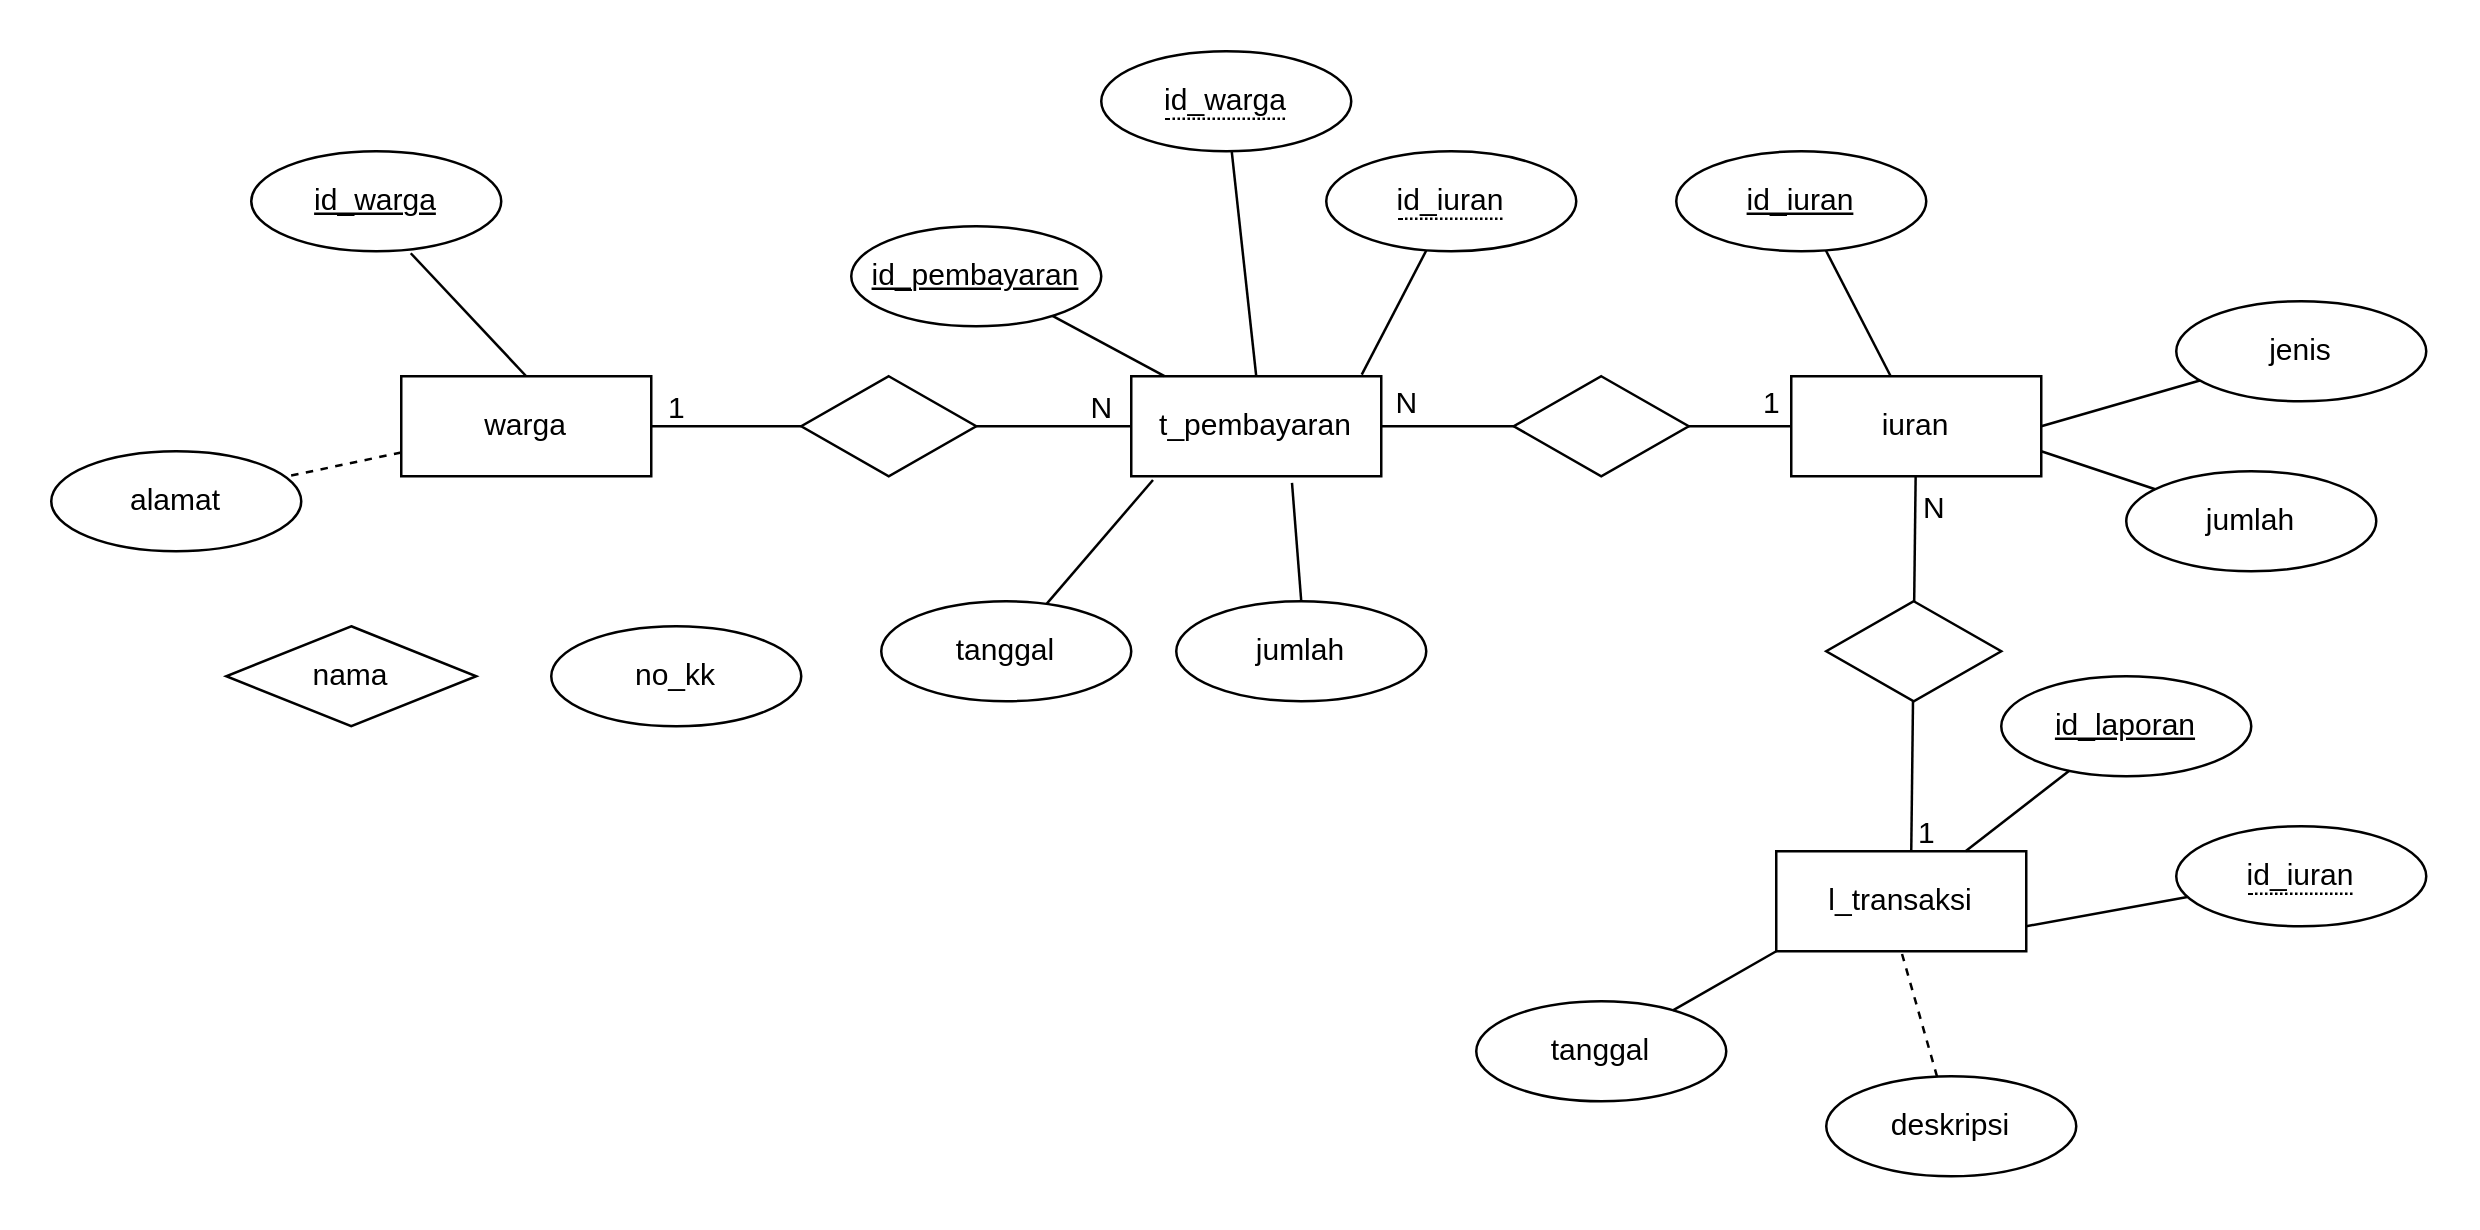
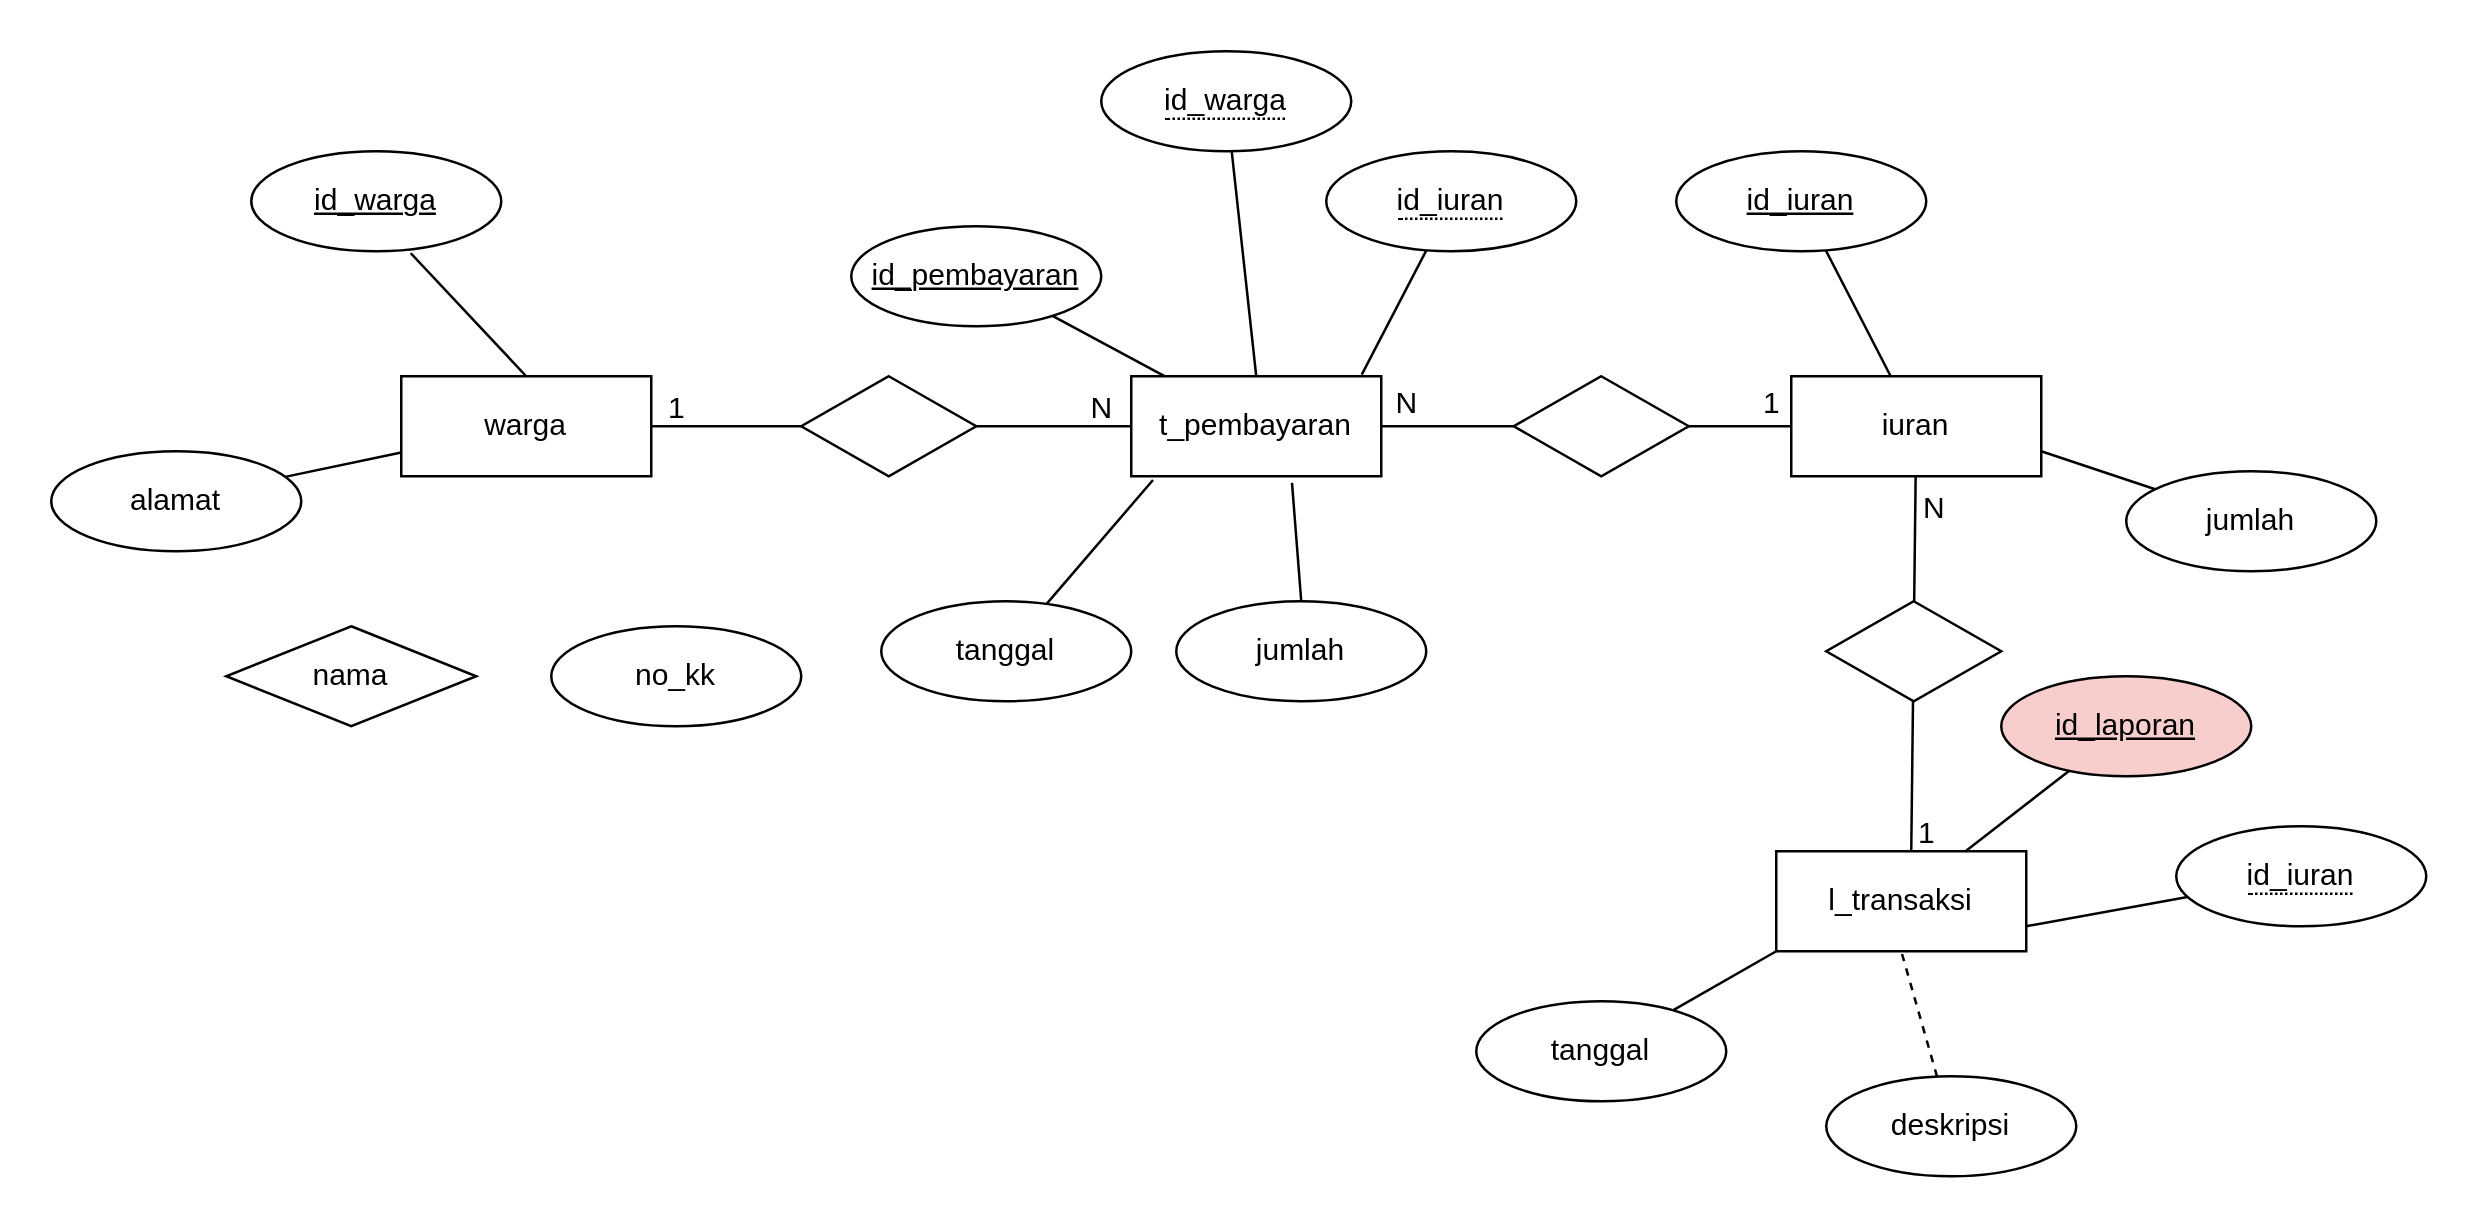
  <mxCell id="0" />
  <mxCell id="1" parent="0" />
  <mxCell id="2" value="nama" style="rhombus;whiteSpace=wrap;html=1;align=center;" parent="1" vertex="1"><mxGeometry x="90" y="250" width="100" height="40" as="geometry" /></mxCell>
  <mxCell id="3" value="iuran" style="whiteSpace=wrap;html=1;align=center;" parent="1" vertex="1"><mxGeometry x="716" y="150" width="100" height="40" as="geometry" /></mxCell>
  <mxCell id="4" value="t_pembayaran" style="whiteSpace=wrap;html=1;align=center;" parent="1" vertex="1"><mxGeometry x="452" y="150" width="100" height="40" as="geometry" /></mxCell>
  <mxCell id="5" value="l_transaksi" style="whiteSpace=wrap;html=1;align=center;" parent="1" vertex="1"><mxGeometry x="710" y="340" width="100" height="40" as="geometry" /></mxCell>
  <mxCell id="6" value="warga" style="whiteSpace=wrap;html=1;align=center;" parent="1" vertex="1"><mxGeometry x="160" y="150" width="100" height="40" as="geometry" /></mxCell>
  <mxCell id="7" value="id_pembayaran" style="ellipse;whiteSpace=wrap;html=1;align=center;fontStyle=4;" parent="1" vertex="1"><mxGeometry x="340" y="90" width="100" height="40" as="geometry" /></mxCell>
  <mxCell id="8" value="alamat" style="ellipse;whiteSpace=wrap;html=1;align=center;" parent="1" vertex="1"><mxGeometry x="20" y="180" width="100" height="40" as="geometry" /></mxCell>
  <mxCell id="9" value="no_kk" style="ellipse;whiteSpace=wrap;html=1;align=center;" parent="1" vertex="1"><mxGeometry x="220" y="250" width="100" height="40" as="geometry" /></mxCell>
- <mxCell id="10" value="" style="endArrow=none;html=1;rounded=0;entryX=0.935;entryY=0.256;entryDx=0;entryDy=0;entryPerimeter=0;dashed=1;" parent="1" source="6" target="8" edge="1"><mxGeometry relative="1" as="geometry"><mxPoint x="0" y="170" as="sourcePoint" /><mxPoint x="0" y="170" as="targetPoint" /></mxGeometry></mxCell>
+ <mxCell id="10" value="" style="endArrow=none;html=1;rounded=0;entryX=0.935;entryY=0.256;entryDx=0;entryDy=0;entryPerimeter=0;" parent="1" source="6" target="8" edge="1"><mxGeometry relative="1" as="geometry"><mxPoint x="0" y="170" as="sourcePoint" /><mxPoint x="0" y="170" as="targetPoint" /></mxGeometry></mxCell>
  <mxCell id="11" value="" style="endArrow=none;html=1;rounded=0;exitX=0.638;exitY=1.02;exitDx=0;exitDy=0;exitPerimeter=0;entryX=0.5;entryY=0;entryDx=0;entryDy=0;" parent="1" source="12" target="6" edge="1"><mxGeometry relative="1" as="geometry"><mxPoint x="190" y="110" as="sourcePoint" /><mxPoint x="350" y="110" as="targetPoint" /></mxGeometry></mxCell>
  <mxCell id="12" value="id_warga" style="ellipse;whiteSpace=wrap;html=1;align=center;fontStyle=4;" parent="1" vertex="1"><mxGeometry x="100" y="60" width="100" height="40" as="geometry" /></mxCell>
  <mxCell id="13" value="" style="endArrow=none;html=1;rounded=0;entryX=0;entryY=0.5;entryDx=0;entryDy=0;" parent="1" source="40" target="4" edge="1"><mxGeometry relative="1" as="geometry"><mxPoint x="260" y="170" as="sourcePoint" /><mxPoint x="420" y="170" as="targetPoint" /></mxGeometry></mxCell>
  <mxCell id="14" value="" style="endArrow=none;html=1;rounded=0;entryX=0;entryY=0.5;entryDx=0;entryDy=0;" parent="1" source="4" target="3" edge="1"><mxGeometry relative="1" as="geometry"><mxPoint x="552" y="170" as="sourcePoint" /><mxPoint x="712" y="170" as="targetPoint" /></mxGeometry></mxCell>
- <mxCell id="15" value="jenis" style="ellipse;whiteSpace=wrap;html=1;align=center;" parent="1" vertex="1"><mxGeometry x="870" y="120" width="100" height="40" as="geometry" /></mxCell>
  <mxCell id="16" value="jumlah" style="ellipse;whiteSpace=wrap;html=1;align=center;" parent="1" vertex="1"><mxGeometry x="850" y="188" width="100" height="40" as="geometry" /></mxCell>
- <mxCell id="17" value="" style="endArrow=none;html=1;rounded=0;entryX=1;entryY=0.5;entryDx=0;entryDy=0;" parent="1" source="15" target="3" edge="1"><mxGeometry relative="1" as="geometry"><mxPoint x="420" y="90" as="sourcePoint" /><mxPoint x="420" y="90" as="targetPoint" /></mxGeometry></mxCell>
  <mxCell id="18" value="" style="endArrow=none;html=1;rounded=0;entryX=1;entryY=0.75;entryDx=0;entryDy=0;" parent="1" source="16" target="3" edge="1"><mxGeometry relative="1" as="geometry"><mxPoint x="550" y="90" as="sourcePoint" /><mxPoint x="550" y="90" as="targetPoint" /></mxGeometry></mxCell>
  <mxCell id="19" value="" style="endArrow=none;html=1;rounded=0;entryX=0.133;entryY=-0.001;entryDx=0;entryDy=0;entryPerimeter=0;" parent="1" source="7" target="4" edge="1"><mxGeometry relative="1" as="geometry"><mxPoint x="460" y="100" as="sourcePoint" /><mxPoint x="460" y="260" as="targetPoint" /></mxGeometry></mxCell>
  <mxCell id="20" value="&lt;span style=&quot;border-bottom: 1px dotted&quot;&gt;id_warga&lt;/span&gt;" style="ellipse;whiteSpace=wrap;html=1;align=center;" parent="1" vertex="1"><mxGeometry x="440" y="20" width="100" height="40" as="geometry" /></mxCell>
  <mxCell id="21" value="" style="endArrow=none;html=1;rounded=0;entryX=0.5;entryY=0;entryDx=0;entryDy=0;" parent="1" source="20" target="4" edge="1"><mxGeometry relative="1" as="geometry"><mxPoint x="540" y="100" as="sourcePoint" /><mxPoint x="540" y="260" as="targetPoint" /></mxGeometry></mxCell>
  <mxCell id="22" value="&lt;span style=&quot;border-bottom: 1px dotted&quot;&gt;id_iuran&lt;/span&gt;" style="ellipse;whiteSpace=wrap;html=1;align=center;" parent="1" vertex="1"><mxGeometry x="530" y="60" width="100" height="40" as="geometry" /></mxCell>
  <mxCell id="23" value="" style="endArrow=none;html=1;rounded=0;entryX=0.922;entryY=-0.016;entryDx=0;entryDy=0;entryPerimeter=0;" parent="1" source="22" target="4" edge="1"><mxGeometry relative="1" as="geometry"><mxPoint x="580" y="100" as="sourcePoint" /><mxPoint x="580" y="260" as="targetPoint" /></mxGeometry></mxCell>
  <mxCell id="24" value="" style="endArrow=none;html=1;rounded=0;entryX=0.54;entryY=0;entryDx=0;entryDy=0;entryPerimeter=0;" parent="1" source="3" target="5" edge="1"><mxGeometry relative="1" as="geometry"><mxPoint x="766" y="190" as="sourcePoint" /><mxPoint x="766" y="350" as="targetPoint" /></mxGeometry></mxCell>
  <mxCell id="25" value="id_iuran" style="ellipse;whiteSpace=wrap;html=1;align=center;fontStyle=4;" parent="1" vertex="1"><mxGeometry x="670" y="60" width="100" height="40" as="geometry" /></mxCell>
  <mxCell id="26" value="tanggal" style="ellipse;whiteSpace=wrap;html=1;align=center;" parent="1" vertex="1"><mxGeometry x="352" y="240" width="100" height="40" as="geometry" /></mxCell>
  <mxCell id="27" value="" style="endArrow=none;html=1;rounded=0;entryX=0.087;entryY=1.037;entryDx=0;entryDy=0;entryPerimeter=0;" parent="1" source="26" target="4" edge="1"><mxGeometry relative="1" as="geometry"><mxPoint x="402" y="60" as="sourcePoint" /><mxPoint x="402" y="60" as="targetPoint" /></mxGeometry></mxCell>
  <mxCell id="28" value="jumlah" style="ellipse;whiteSpace=wrap;html=1;align=center;fontStyle=0;" parent="1" vertex="1"><mxGeometry x="470" y="240" width="100" height="40" as="geometry" /></mxCell>
  <mxCell id="29" value="" style="endArrow=none;html=1;rounded=0;exitX=0.643;exitY=1.066;exitDx=0;exitDy=0;exitPerimeter=0;entryX=0.5;entryY=0;entryDx=0;entryDy=0;" parent="1" source="4" target="28" edge="1"><mxGeometry relative="1" as="geometry"><mxPoint x="520" y="180" as="sourcePoint" /><mxPoint x="680" y="180" as="targetPoint" /></mxGeometry></mxCell>
  <mxCell id="30" value="" style="endArrow=none;html=1;rounded=0;" parent="1" source="25" target="3" edge="1"><mxGeometry relative="1" as="geometry"><mxPoint x="720" y="100" as="sourcePoint" /><mxPoint x="720" y="260" as="targetPoint" /></mxGeometry></mxCell>
- <mxCell id="31" value="id_laporan" style="ellipse;whiteSpace=wrap;html=1;align=center;fontStyle=4;" parent="1" vertex="1"><mxGeometry x="800" y="270" width="100" height="40" as="geometry" /></mxCell>
+ <mxCell id="31" value="id_laporan" style="ellipse;whiteSpace=wrap;html=1;align=center;fontStyle=4;fillColor=#f8cecc;" parent="1" vertex="1"><mxGeometry x="800" y="270" width="100" height="40" as="geometry" /></mxCell>
  <mxCell id="32" value="&lt;span style=&quot;border-bottom: 1px dotted&quot;&gt;id_iuran&lt;/span&gt;" style="ellipse;whiteSpace=wrap;html=1;align=center;" parent="1" vertex="1"><mxGeometry x="870" y="330" width="100" height="40" as="geometry" /></mxCell>
  <mxCell id="33" value="" style="endArrow=none;html=1;rounded=0;" parent="1" source="31" target="5" edge="1"><mxGeometry relative="1" as="geometry"><mxPoint x="850" y="310" as="sourcePoint" /><mxPoint x="850" y="470" as="targetPoint" /></mxGeometry></mxCell>
  <mxCell id="34" value="" style="endArrow=none;html=1;rounded=0;entryX=1;entryY=0.75;entryDx=0;entryDy=0;" parent="1" source="32" target="5" edge="1"><mxGeometry relative="1" as="geometry"><mxPoint x="920" y="370" as="sourcePoint" /><mxPoint x="920" y="530" as="targetPoint" /></mxGeometry></mxCell>
  <mxCell id="35" value="tanggal" style="ellipse;whiteSpace=wrap;html=1;align=center;" parent="1" vertex="1"><mxGeometry x="590" y="400" width="100" height="40" as="geometry" /></mxCell>
  <mxCell id="36" value="" style="endArrow=none;html=1;rounded=0;entryX=0;entryY=1;entryDx=0;entryDy=0;" parent="1" source="35" target="5" edge="1"><mxGeometry relative="1" as="geometry"><mxPoint x="640" y="240" as="sourcePoint" /><mxPoint x="640" y="240" as="targetPoint" /></mxGeometry></mxCell>
  <mxCell id="37" value="deskripsi" style="ellipse;whiteSpace=wrap;html=1;align=center;" parent="1" vertex="1"><mxGeometry x="730" y="430" width="100" height="40" as="geometry" /></mxCell>
  <mxCell id="38" value="" style="endArrow=none;html=1;rounded=0;entryX=0.5;entryY=1;entryDx=0;entryDy=0;dashed=1;" parent="1" source="37" target="5" edge="1"><mxGeometry relative="1" as="geometry"><mxPoint x="780" y="270" as="sourcePoint" /><mxPoint x="780" y="270" as="targetPoint" /></mxGeometry></mxCell>
  <mxCell id="39" value="" style="endArrow=none;html=1;rounded=0;entryX=0;entryY=0.5;entryDx=0;entryDy=0;" parent="1" source="6" target="40" edge="1"><mxGeometry relative="1" as="geometry"><mxPoint x="260" y="170" as="sourcePoint" /><mxPoint x="452" y="170" as="targetPoint" /></mxGeometry></mxCell>
  <mxCell id="40" value="" style="shape=rhombus;perimeter=rhombusPerimeter;whiteSpace=wrap;html=1;align=center;" parent="1" vertex="1"><mxGeometry x="320" y="150" width="70" height="40" as="geometry" /></mxCell>
  <mxCell id="41" value="" style="shape=rhombus;perimeter=rhombusPerimeter;whiteSpace=wrap;html=1;align=center;" parent="1" vertex="1"><mxGeometry x="605" y="150" width="70" height="40" as="geometry" /></mxCell>
  <mxCell id="42" value="" style="shape=rhombus;perimeter=rhombusPerimeter;whiteSpace=wrap;html=1;align=center;" parent="1" vertex="1"><mxGeometry x="730" y="240" width="70" height="40" as="geometry" /></mxCell>
  <mxCell id="43" value="1" style="text;html=1;align=center;verticalAlign=middle;resizable=0;points=[];autosize=1;strokeColor=none;fillColor=none;" parent="1" vertex="1"><mxGeometry x="255" y="148" width="30" height="30" as="geometry" /></mxCell>
  <mxCell id="44" value="N" style="text;html=1;align=center;verticalAlign=middle;resizable=0;points=[];autosize=1;strokeColor=none;fillColor=none;" parent="1" vertex="1"><mxGeometry x="425" y="148" width="30" height="30" as="geometry" /></mxCell>
  <mxCell id="45" value="N" style="text;html=1;align=center;verticalAlign=middle;resizable=0;points=[];autosize=1;strokeColor=none;fillColor=none;" parent="1" vertex="1"><mxGeometry x="547" y="146" width="30" height="30" as="geometry" /></mxCell>
  <mxCell id="46" value="1" style="text;html=1;align=center;verticalAlign=middle;resizable=0;points=[];autosize=1;strokeColor=none;fillColor=none;" parent="1" vertex="1"><mxGeometry x="693" y="146" width="30" height="30" as="geometry" /></mxCell>
  <mxCell id="47" value="N" style="text;html=1;align=center;verticalAlign=middle;resizable=0;points=[];autosize=1;strokeColor=none;fillColor=none;" parent="1" vertex="1"><mxGeometry x="758" y="188" width="30" height="30" as="geometry" /></mxCell>
  <mxCell id="48" value="1" style="text;html=1;align=center;verticalAlign=middle;resizable=0;points=[];autosize=1;strokeColor=none;fillColor=none;" parent="1" vertex="1"><mxGeometry x="755" y="318" width="30" height="30" as="geometry" /></mxCell>
